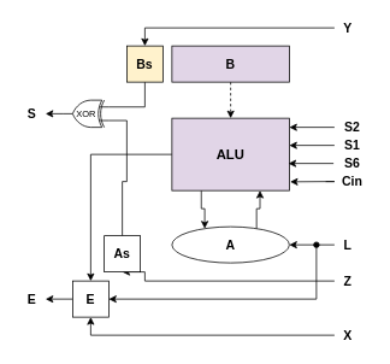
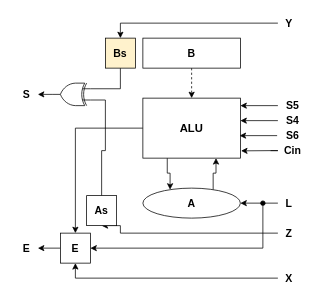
  <mxCell id="0" />
  <mxCell id="1" parent="0" />
  <mxCell id="2" style="edgeStyle=orthogonalEdgeStyle;rounded=0;orthogonalLoop=1;jettySize=auto;html=1;exitX=0;exitY=0.5;exitDx=0;exitDy=0;entryX=0.5;entryY=0;entryDx=0;entryDy=0;fontSize=15;endArrow=classic;endFill=1;" edge="1" parent="1" source="4" target="24"><mxGeometry relative="1" as="geometry" /></mxCell>
  <mxCell id="3" style="edgeStyle=orthogonalEdgeStyle;rounded=0;orthogonalLoop=1;jettySize=auto;html=1;exitX=0.25;exitY=1;exitDx=0;exitDy=0;entryX=0.25;entryY=0;entryDx=0;entryDy=0;fontSize=9;endArrow=classic;endFill=1;" edge="1" parent="1" source="4" target="8"><mxGeometry relative="1" as="geometry" /></mxCell>
- <mxCell id="4" value="&lt;font style=&quot;font-size: 15px&quot;&gt;&lt;b&gt;ALU&lt;/b&gt;&lt;/font&gt;" style="rounded=0;whiteSpace=wrap;html=1;fillColor=#e1d5e7;" vertex="1" parent="1"><mxGeometry x="190" y="130" width="130" height="80" as="geometry" /></mxCell>
+ <mxCell id="4" value="&lt;font style=&quot;font-size: 15px&quot;&gt;&lt;b&gt;ALU&lt;/b&gt;&lt;/font&gt;" style="rounded=0;whiteSpace=wrap;html=1;" vertex="1" parent="1"><mxGeometry x="190" y="130" width="130" height="80" as="geometry" /></mxCell>
  <mxCell id="5" style="edgeStyle=orthogonalEdgeStyle;rounded=0;orthogonalLoop=1;jettySize=auto;html=1;exitX=0.5;exitY=1;exitDx=0;exitDy=0;entryX=0.5;entryY=0;entryDx=0;entryDy=0;fontSize=9;endArrow=classic;endFill=1;dashed=1;" edge="1" parent="1" source="6" target="4"><mxGeometry relative="1" as="geometry" /></mxCell>
- <mxCell id="6" value="&lt;font size=&quot;1&quot;&gt;&lt;b style=&quot;font-size: 14px&quot;&gt;B&lt;/b&gt;&lt;/font&gt;" style="rounded=0;whiteSpace=wrap;html=1;fillColor=#e1d5e7;" vertex="1" parent="1"><mxGeometry x="190" y="50" width="130" height="40" as="geometry" /></mxCell>
+ <mxCell id="6" value="&lt;font size=&quot;1&quot;&gt;&lt;b style=&quot;font-size: 14px&quot;&gt;B&lt;/b&gt;&lt;/font&gt;" style="rounded=0;whiteSpace=wrap;html=1;" vertex="1" parent="1"><mxGeometry x="190" y="50" width="130" height="40" as="geometry" /></mxCell>
  <mxCell id="7" style="edgeStyle=orthogonalEdgeStyle;rounded=0;orthogonalLoop=1;jettySize=auto;html=1;exitX=0.75;exitY=0;exitDx=0;exitDy=0;entryX=0.75;entryY=1;entryDx=0;entryDy=0;fontSize=9;endArrow=classic;endFill=1;" edge="1" parent="1" source="8" target="4"><mxGeometry relative="1" as="geometry" /></mxCell>
  <mxCell id="8" value="&lt;font style=&quot;font-size: 14px&quot;&gt;&lt;b&gt;A&lt;/b&gt;&lt;/font&gt;" style="ellipse;whiteSpace=wrap;html=1;" vertex="1" parent="1"><mxGeometry x="190" y="250" width="130" height="40" as="geometry" /></mxCell>
  <mxCell id="9" style="edgeStyle=orthogonalEdgeStyle;rounded=0;orthogonalLoop=1;jettySize=auto;html=1;exitX=0.5;exitY=1;exitDx=0;exitDy=0;entryX=0;entryY=0.75;entryDx=0;entryDy=0;entryPerimeter=0;fontSize=15;endArrow=none;endFill=0;" edge="1" parent="1" source="11" target="20"><mxGeometry relative="1" as="geometry" /></mxCell>
  <mxCell id="10" style="edgeStyle=orthogonalEdgeStyle;rounded=0;sketch=0;jumpStyle=none;orthogonalLoop=1;jettySize=auto;html=1;exitX=0.5;exitY=0;exitDx=0;exitDy=0;shadow=0;fontSize=14;startArrow=classic;startFill=1;endArrow=none;endFill=0;endSize=6;sourcePerimeterSpacing=0;targetPerimeterSpacing=0;" edge="1" parent="1" source="11"><mxGeometry relative="1" as="geometry"><mxPoint x="370" y="30" as="targetPoint" /><Array as="points"><mxPoint x="160" y="30" /></Array></mxGeometry></mxCell>
  <mxCell id="11" value="&lt;font size=&quot;1&quot;&gt;&lt;b style=&quot;font-size: 14px&quot;&gt;Bs&lt;/b&gt;&lt;/font&gt;" style="whiteSpace=wrap;html=1;aspect=fixed;fillColor=#fff2cc;" vertex="1" parent="1"><mxGeometry x="140" y="50" width="40" height="40" as="geometry" /></mxCell>
  <mxCell id="12" value="" style="endArrow=classic;html=1;rounded=0;fontSize=14;" edge="1" parent="1"><mxGeometry width="50" height="50" relative="1" as="geometry"><mxPoint x="370" y="140" as="sourcePoint" /><mxPoint x="320" y="140" as="targetPoint" /></mxGeometry></mxCell>
  <mxCell id="13" style="edgeStyle=orthogonalEdgeStyle;rounded=0;orthogonalLoop=1;jettySize=auto;html=1;exitX=0.5;exitY=0;exitDx=0;exitDy=0;entryX=0;entryY=0.25;entryDx=0;entryDy=0;entryPerimeter=0;fontSize=15;endArrow=none;endFill=0;" edge="1" parent="1" source="15" target="20"><mxGeometry relative="1" as="geometry" /></mxCell>
  <mxCell id="14" style="edgeStyle=orthogonalEdgeStyle;rounded=0;sketch=0;jumpStyle=none;orthogonalLoop=1;jettySize=auto;html=1;exitX=0.5;exitY=1;exitDx=0;exitDy=0;shadow=0;fontSize=14;startArrow=classic;startFill=1;endArrow=none;endFill=0;endSize=6;sourcePerimeterSpacing=0;targetPerimeterSpacing=0;" edge="1" parent="1" source="15"><mxGeometry relative="1" as="geometry"><mxPoint x="370" y="310" as="targetPoint" /><Array as="points"><mxPoint x="160" y="310" /></Array></mxGeometry></mxCell>
  <mxCell id="15" value="&lt;font size=&quot;1&quot;&gt;&lt;b style=&quot;font-size: 14px&quot;&gt;As&lt;/b&gt;&lt;/font&gt;" style="whiteSpace=wrap;html=1;aspect=fixed;" vertex="1" parent="1"><mxGeometry x="115" y="260" width="40" height="40" as="geometry" /></mxCell>
  <mxCell id="16" value="" style="endArrow=classic;html=1;rounded=0;fontSize=15;entryX=1.007;entryY=0.879;entryDx=0;entryDy=0;entryPerimeter=0;" edge="1" parent="1" target="4"><mxGeometry width="50" height="50" relative="1" as="geometry"><mxPoint x="360" y="200" as="sourcePoint" /><mxPoint x="410" y="170" as="targetPoint" /><Array as="points"><mxPoint x="370" y="200" /><mxPoint x="360" y="200" /></Array></mxGeometry></mxCell>
  <mxCell id="17" value="" style="endArrow=classic;html=1;rounded=0;fontSize=15;" edge="1" parent="1"><mxGeometry width="50" height="50" relative="1" as="geometry"><mxPoint x="369" y="180" as="sourcePoint" /><mxPoint x="319" y="180" as="targetPoint" /></mxGeometry></mxCell>
  <mxCell id="18" value="" style="endArrow=classic;html=1;rounded=0;fontSize=15;" edge="1" parent="1"><mxGeometry width="50" height="50" relative="1" as="geometry"><mxPoint x="370" y="160" as="sourcePoint" /><mxPoint x="320" y="160" as="targetPoint" /></mxGeometry></mxCell>
  <mxCell id="19" style="edgeStyle=orthogonalEdgeStyle;rounded=0;orthogonalLoop=1;jettySize=auto;html=1;exitX=1;exitY=0.5;exitDx=0;exitDy=0;exitPerimeter=0;fontSize=9;endArrow=classic;endFill=1;" edge="1" parent="1" source="20"><mxGeometry relative="1" as="geometry"><mxPoint x="50" y="125.103" as="targetPoint" /></mxGeometry></mxCell>
  <mxCell id="20" value="" style="verticalLabelPosition=bottom;shadow=0;dashed=0;align=center;html=1;verticalAlign=top;shape=mxgraph.electrical.logic_gates.logic_gate;operation=xor;fontSize=15;rotation=-180;" vertex="1" parent="1"><mxGeometry x="70" y="110" width="50" height="30" as="geometry" /></mxCell>
  <mxCell id="21" style="edgeStyle=orthogonalEdgeStyle;rounded=0;orthogonalLoop=1;jettySize=auto;html=1;exitX=0;exitY=0.5;exitDx=0;exitDy=0;fontSize=9;endArrow=classic;endFill=1;" edge="1" parent="1" source="24"><mxGeometry relative="1" as="geometry"><mxPoint x="50" y="330" as="targetPoint" /></mxGeometry></mxCell>
  <mxCell id="22" style="edgeStyle=orthogonalEdgeStyle;rounded=0;orthogonalLoop=1;jettySize=auto;html=1;exitX=1;exitY=0.5;exitDx=0;exitDy=0;fontSize=14;endArrow=oval;endFill=1;startArrow=classic;startFill=1;endSize=6;targetPerimeterSpacing=0;sketch=0;shadow=0;jumpStyle=none;sourcePerimeterSpacing=0;" edge="1" parent="1" source="24"><mxGeometry relative="1" as="geometry"><mxPoint x="350" y="270" as="targetPoint" /><Array as="points"><mxPoint x="350" y="330" /></Array></mxGeometry></mxCell>
  <mxCell id="23" style="edgeStyle=orthogonalEdgeStyle;rounded=0;sketch=0;jumpStyle=none;orthogonalLoop=1;jettySize=auto;html=1;exitX=0.5;exitY=1;exitDx=0;exitDy=0;shadow=0;fontSize=14;startArrow=classic;startFill=1;endArrow=none;endFill=0;endSize=6;sourcePerimeterSpacing=0;targetPerimeterSpacing=0;" edge="1" parent="1" source="24"><mxGeometry relative="1" as="geometry"><mxPoint x="370" y="370" as="targetPoint" /><Array as="points"><mxPoint x="100" y="370" /></Array></mxGeometry></mxCell>
  <mxCell id="24" value="&lt;font size=&quot;1&quot;&gt;&lt;b style=&quot;font-size: 14px&quot;&gt;E&lt;/b&gt;&lt;/font&gt;" style="whiteSpace=wrap;html=1;aspect=fixed;" vertex="1" parent="1"><mxGeometry x="80" y="310" width="40" height="40" as="geometry" /></mxCell>
- <mxCell id="25" value="&lt;font style=&quot;font-size: 10px&quot;&gt;XOR&lt;/font&gt;" style="text;html=1;strokeColor=none;fillColor=none;align=center;verticalAlign=middle;whiteSpace=wrap;rounded=0;fontSize=15;" vertex="1" parent="1"><mxGeometry x="85" y="110" width="20" height="25" as="geometry" /></mxCell>
  <mxCell id="26" value="&lt;font style=&quot;font-size: 14px&quot;&gt;&lt;b&gt;S&lt;/b&gt;&lt;/font&gt;" style="text;html=1;strokeColor=none;fillColor=none;align=center;verticalAlign=middle;whiteSpace=wrap;rounded=0;fontSize=9;" vertex="1" parent="1"><mxGeometry x="20" y="115" width="30" height="20" as="geometry" /></mxCell>
  <mxCell id="27" value="&lt;font style=&quot;font-size: 14px&quot;&gt;&lt;b&gt;E&lt;/b&gt;&lt;/font&gt;" style="text;html=1;strokeColor=none;fillColor=none;align=center;verticalAlign=middle;whiteSpace=wrap;rounded=0;fontSize=9;" vertex="1" parent="1"><mxGeometry x="20" y="320" width="30" height="20" as="geometry" /></mxCell>
  <mxCell id="28" value="" style="endArrow=classic;html=1;rounded=0;shadow=0;sketch=0;fontSize=14;endSize=6;sourcePerimeterSpacing=0;targetPerimeterSpacing=0;jumpStyle=none;entryX=1;entryY=0.5;entryDx=0;entryDy=0;" edge="1" parent="1" target="8"><mxGeometry width="50" height="50" relative="1" as="geometry"><mxPoint x="370" y="270" as="sourcePoint" /><mxPoint x="410" y="240" as="targetPoint" /></mxGeometry></mxCell>
- <mxCell id="29" value="&lt;font style=&quot;font-size: 14px&quot;&gt;&lt;b&gt;S2&lt;/b&gt;&lt;/font&gt;" style="text;html=1;strokeColor=none;fillColor=none;align=center;verticalAlign=middle;whiteSpace=wrap;rounded=0;fontSize=9;" vertex="1" parent="1"><mxGeometry x="370" y="130" width="40" height="20" as="geometry" /></mxCell>
- <mxCell id="30" value="&lt;font style=&quot;font-size: 14px&quot;&gt;&lt;b&gt;S1&lt;/b&gt;&lt;/font&gt;" style="text;html=1;strokeColor=none;fillColor=none;align=center;verticalAlign=middle;whiteSpace=wrap;rounded=0;fontSize=9;" vertex="1" parent="1"><mxGeometry x="370" y="150" width="40" height="20" as="geometry" /></mxCell>
+ <mxCell id="29" value="&lt;font style=&quot;font-size: 14px&quot;&gt;&lt;b&gt;S5&lt;/b&gt;&lt;/font&gt;" style="text;html=1;strokeColor=none;fillColor=none;align=center;verticalAlign=middle;whiteSpace=wrap;rounded=0;fontSize=9;" vertex="1" parent="1"><mxGeometry x="370" y="130" width="40" height="20" as="geometry" /></mxCell>
+ <mxCell id="30" value="&lt;font style=&quot;font-size: 14px&quot;&gt;&lt;b&gt;S4&lt;/b&gt;&lt;/font&gt;" style="text;html=1;strokeColor=none;fillColor=none;align=center;verticalAlign=middle;whiteSpace=wrap;rounded=0;fontSize=9;" vertex="1" parent="1"><mxGeometry x="370" y="150" width="40" height="20" as="geometry" /></mxCell>
  <mxCell id="31" value="&lt;font style=&quot;font-size: 14px&quot;&gt;&lt;b&gt;S6&lt;/b&gt;&lt;/font&gt;" style="text;html=1;strokeColor=none;fillColor=none;align=center;verticalAlign=middle;whiteSpace=wrap;rounded=0;fontSize=9;" vertex="1" parent="1"><mxGeometry x="370" y="170" width="40" height="20" as="geometry" /></mxCell>
  <mxCell id="32" value="&lt;font style=&quot;font-size: 14px&quot;&gt;&lt;b&gt;Cin&lt;/b&gt;&lt;/font&gt;" style="text;html=1;strokeColor=none;fillColor=none;align=center;verticalAlign=middle;whiteSpace=wrap;rounded=0;fontSize=9;" vertex="1" parent="1"><mxGeometry x="370" y="190" width="40" height="20" as="geometry" /></mxCell>
  <mxCell id="33" value="&lt;font style=&quot;font-size: 14px&quot;&gt;&lt;b&gt;Y&lt;/b&gt;&lt;/font&gt;" style="text;html=1;strokeColor=none;fillColor=none;align=center;verticalAlign=middle;whiteSpace=wrap;rounded=0;fontSize=9;" vertex="1" parent="1"><mxGeometry x="370" y="20" width="30" height="20" as="geometry" /></mxCell>
  <mxCell id="34" value="&lt;font style=&quot;font-size: 14px&quot;&gt;&lt;b&gt;L&lt;/b&gt;&lt;/font&gt;" style="text;html=1;strokeColor=none;fillColor=none;align=center;verticalAlign=middle;whiteSpace=wrap;rounded=0;fontSize=9;" vertex="1" parent="1"><mxGeometry x="370" y="260" width="30" height="20" as="geometry" /></mxCell>
  <mxCell id="35" value="&lt;font style=&quot;font-size: 14px&quot;&gt;&lt;b&gt;Z&lt;/b&gt;&lt;/font&gt;" style="text;html=1;strokeColor=none;fillColor=none;align=center;verticalAlign=middle;whiteSpace=wrap;rounded=0;fontSize=9;" vertex="1" parent="1"><mxGeometry x="370" y="300" width="30" height="20" as="geometry" /></mxCell>
  <mxCell id="36" value="&lt;span style=&quot;font-size: 14px&quot;&gt;&lt;b&gt;X&lt;/b&gt;&lt;/span&gt;" style="text;html=1;strokeColor=none;fillColor=none;align=center;verticalAlign=middle;whiteSpace=wrap;rounded=0;fontSize=9;" vertex="1" parent="1"><mxGeometry x="370" y="360" width="30" height="20" as="geometry" /></mxCell>
